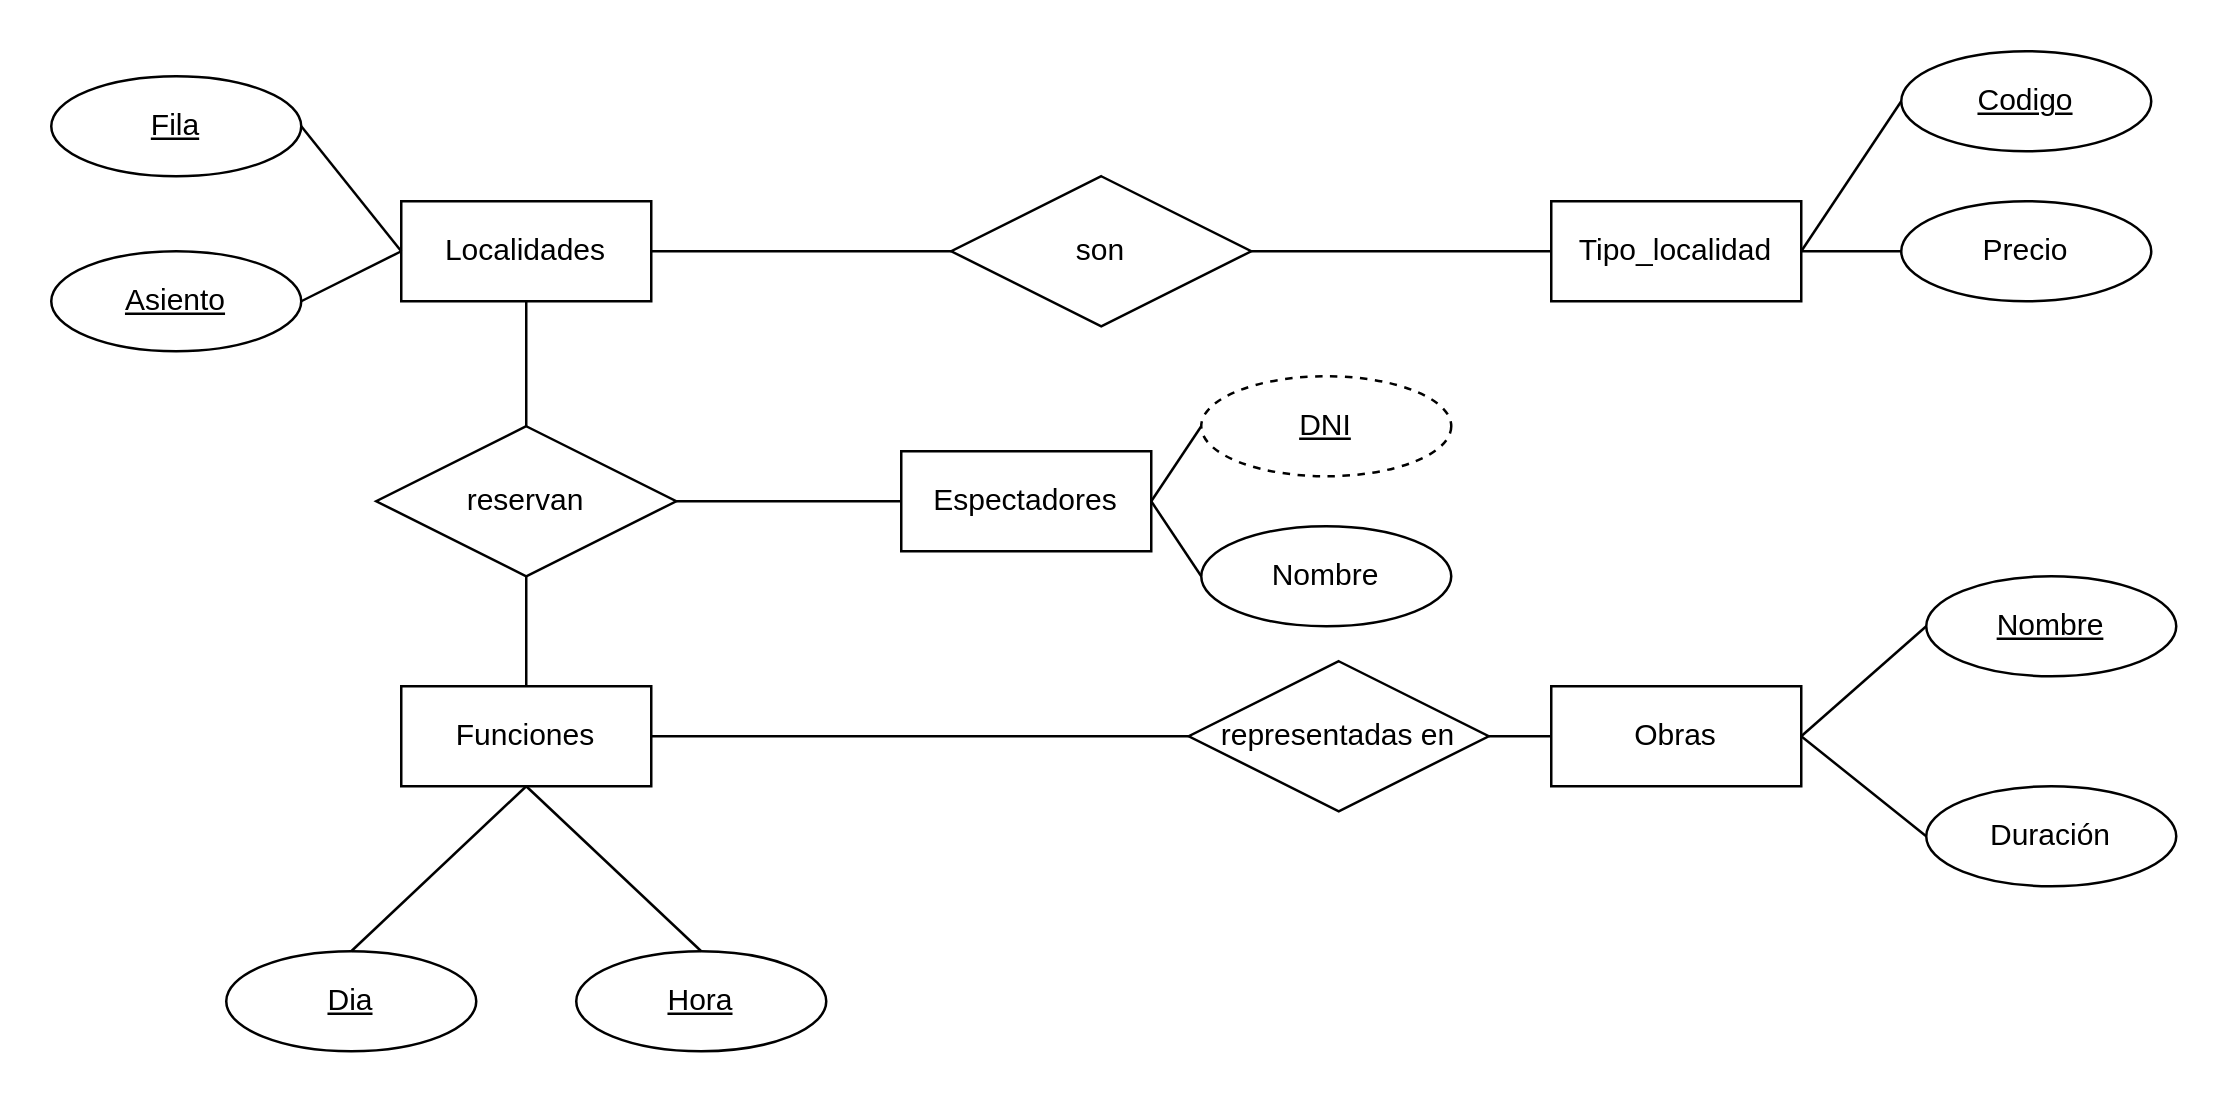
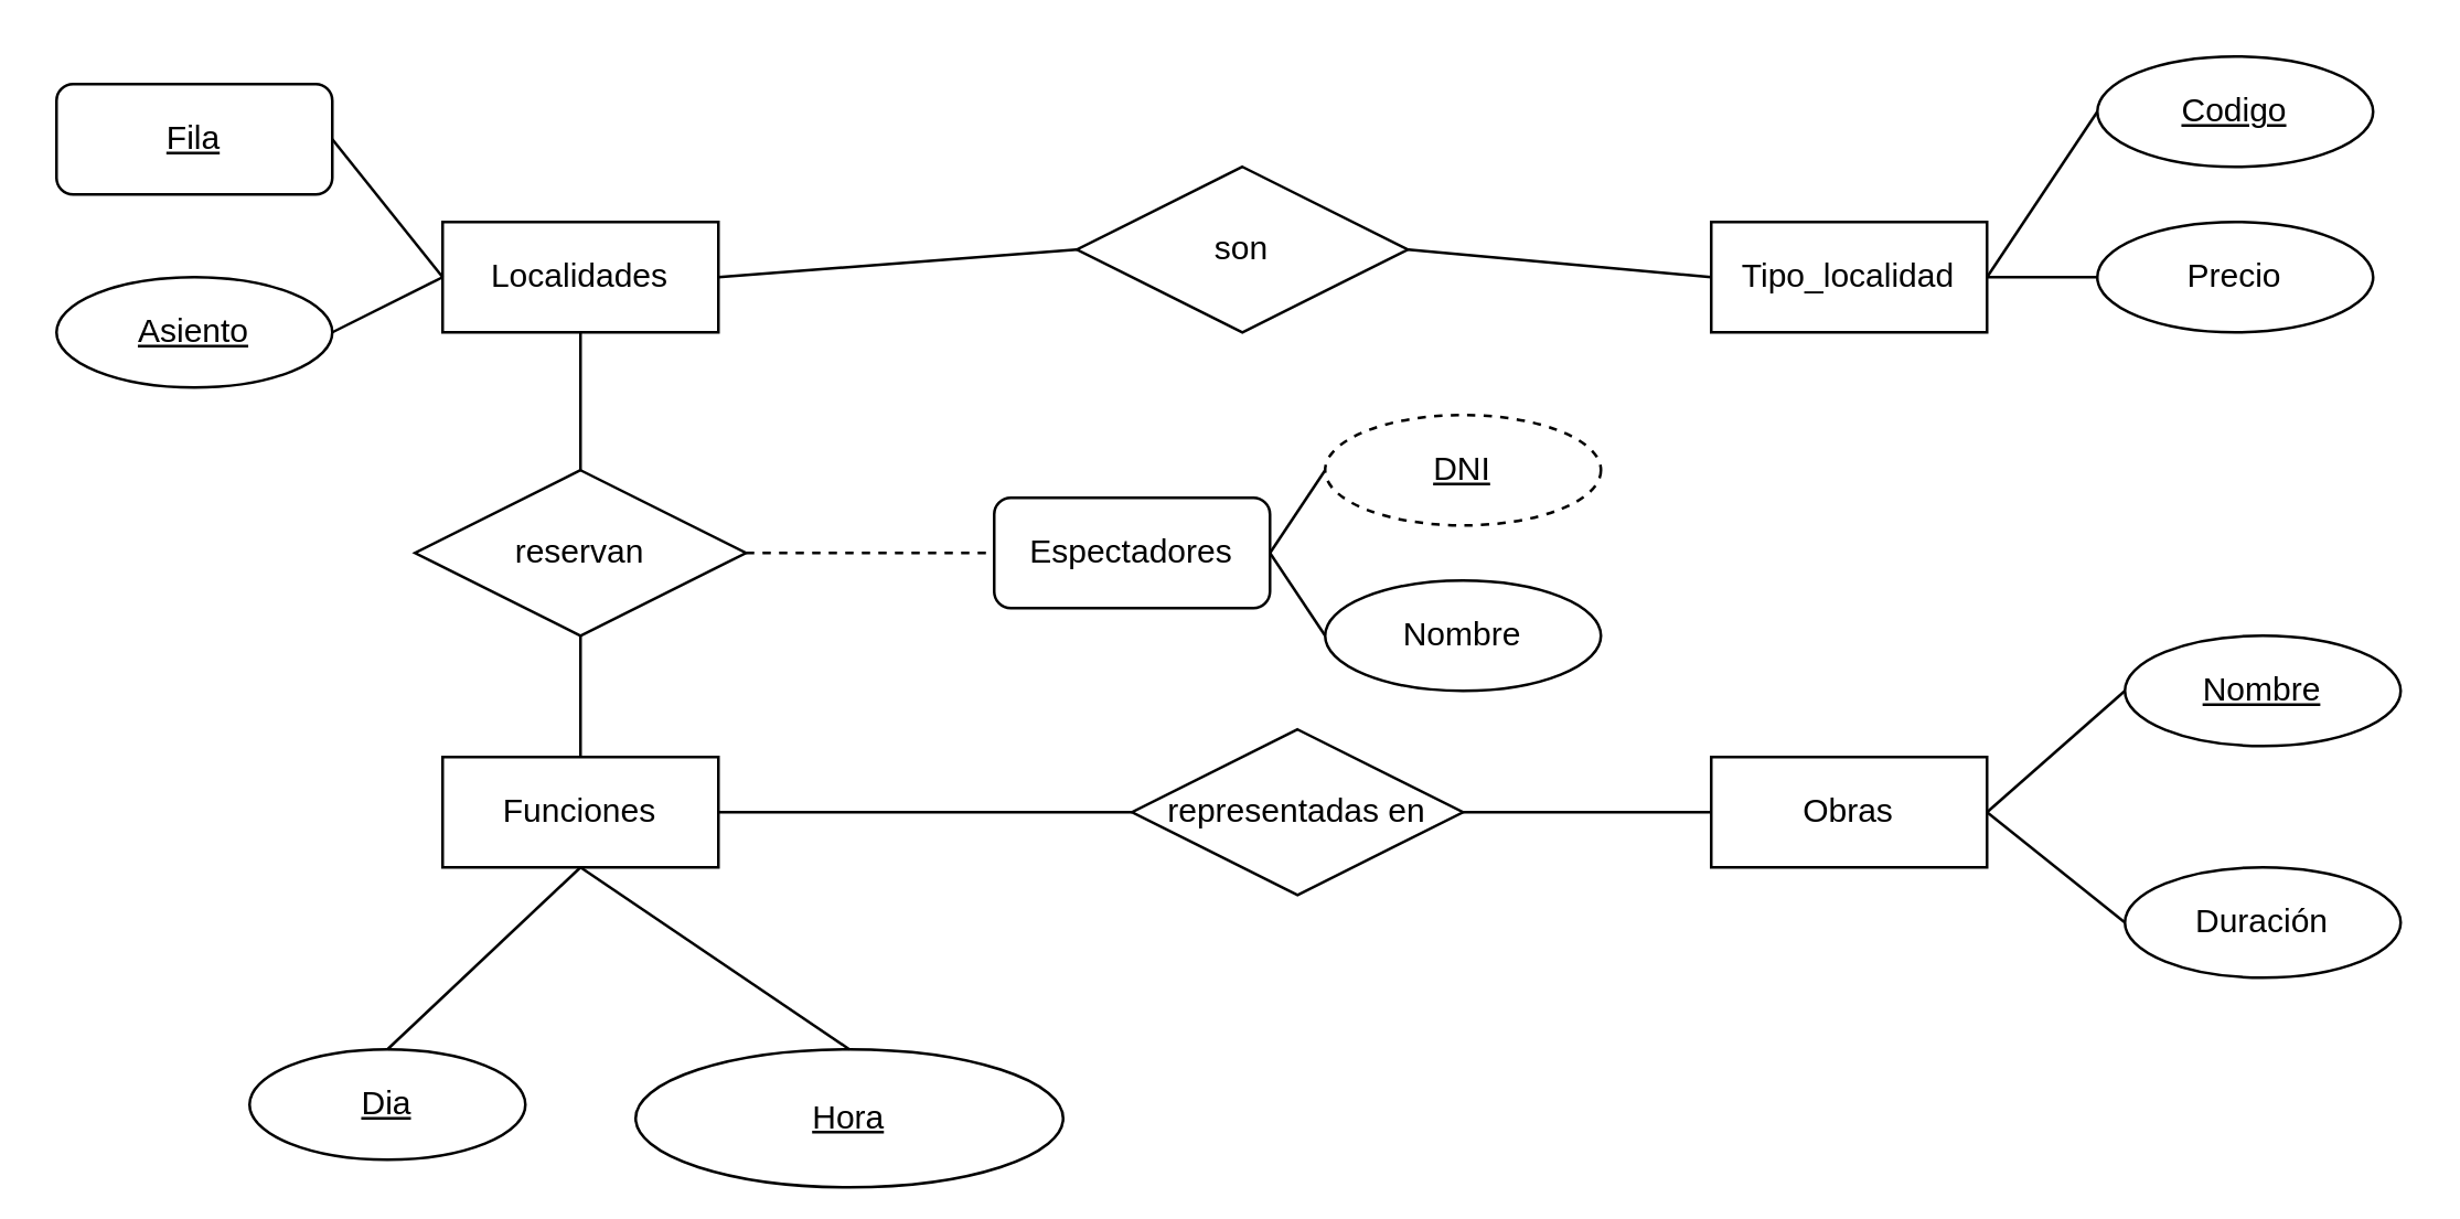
  <mxCell id="0" />
  <mxCell id="1" parent="0" />
  <mxCell id="2" value="Localidades" style="whiteSpace=wrap;html=1;align=center;" vertex="1" parent="1"><mxGeometry x="160" y="80" width="100" height="40" as="geometry" /></mxCell>
- <mxCell id="3" value="son" style="shape=rhombus;perimeter=rhombusPerimeter;whiteSpace=wrap;html=1;align=center;" vertex="1" parent="1"><mxGeometry x="380" y="70" width="120" height="60" as="geometry" /></mxCell>
+ <mxCell id="3" value="son" style="shape=rhombus;perimeter=rhombusPerimeter;whiteSpace=wrap;html=1;align=center;" vertex="1" parent="1"><mxGeometry x="390" y="60" width="120" height="60" as="geometry" /></mxCell>
  <mxCell id="4" value="Tipo_localidad" style="whiteSpace=wrap;html=1;align=center;" vertex="1" parent="1"><mxGeometry x="620" y="80" width="100" height="40" as="geometry" /></mxCell>
  <mxCell id="5" value="" style="endArrow=none;html=1;rounded=0;exitX=1;exitY=0.5;exitDx=0;exitDy=0;entryX=0;entryY=0.5;entryDx=0;entryDy=0;" edge="1" parent="1" source="2" target="3"><mxGeometry relative="1" as="geometry"><mxPoint x="460" y="200" as="sourcePoint" /><mxPoint x="620" y="200" as="targetPoint" /></mxGeometry></mxCell>
  <mxCell id="6" value="" style="endArrow=none;html=1;rounded=0;exitX=1;exitY=0.5;exitDx=0;exitDy=0;entryX=0;entryY=0.5;entryDx=0;entryDy=0;" edge="1" parent="1" source="3" target="4"><mxGeometry relative="1" as="geometry"><mxPoint x="460" y="200" as="sourcePoint" /><mxPoint x="620" y="200" as="targetPoint" /></mxGeometry></mxCell>
  <mxCell id="7" value="Codigo" style="ellipse;whiteSpace=wrap;html=1;align=center;fontStyle=4;" vertex="1" parent="1"><mxGeometry x="760" y="20" width="100" height="40" as="geometry" /></mxCell>
  <mxCell id="8" value="Precio" style="ellipse;whiteSpace=wrap;html=1;align=center;" vertex="1" parent="1"><mxGeometry x="760" y="80" width="100" height="40" as="geometry" /></mxCell>
  <mxCell id="9" value="" style="endArrow=none;html=1;rounded=0;entryX=0;entryY=0.5;entryDx=0;entryDy=0;exitX=1;exitY=0.5;exitDx=0;exitDy=0;" edge="1" parent="1" source="4" target="7"><mxGeometry relative="1" as="geometry"><mxPoint x="460" y="200" as="sourcePoint" /><mxPoint x="620" y="200" as="targetPoint" /></mxGeometry></mxCell>
  <mxCell id="10" value="" style="endArrow=none;html=1;rounded=0;entryX=0;entryY=0.5;entryDx=0;entryDy=0;exitX=1;exitY=0.5;exitDx=0;exitDy=0;" edge="1" parent="1" source="4" target="8"><mxGeometry relative="1" as="geometry"><mxPoint x="460" y="200" as="sourcePoint" /><mxPoint x="620" y="200" as="targetPoint" /></mxGeometry></mxCell>
- <mxCell id="11" value="Fila" style="ellipse;whiteSpace=wrap;html=1;align=center;fontStyle=4;" vertex="1" parent="1"><mxGeometry x="20" y="30" width="100" height="40" as="geometry" /></mxCell>
+ <mxCell id="11" value="Fila" style="whiteSpace=wrap;html=1;align=center;fontStyle=4;rounded=1;" vertex="1" parent="1"><mxGeometry x="20" y="30" width="100" height="40" as="geometry" /></mxCell>
  <mxCell id="12" value="Asiento" style="ellipse;whiteSpace=wrap;html=1;align=center;fontStyle=4;" vertex="1" parent="1"><mxGeometry x="20" y="100" width="100" height="40" as="geometry" /></mxCell>
  <mxCell id="13" value="" style="endArrow=none;html=1;rounded=0;exitX=1;exitY=0.5;exitDx=0;exitDy=0;entryX=0;entryY=0.5;entryDx=0;entryDy=0;" edge="1" parent="1" source="11" target="2"><mxGeometry relative="1" as="geometry"><mxPoint x="460" y="200" as="sourcePoint" /><mxPoint x="620" y="200" as="targetPoint" /></mxGeometry></mxCell>
  <mxCell id="14" value="" style="endArrow=none;html=1;rounded=0;exitX=1;exitY=0.5;exitDx=0;exitDy=0;entryX=0;entryY=0.5;entryDx=0;entryDy=0;" edge="1" parent="1" source="12" target="2"><mxGeometry relative="1" as="geometry"><mxPoint x="460" y="200" as="sourcePoint" /><mxPoint x="620" y="200" as="targetPoint" /></mxGeometry></mxCell>
  <mxCell id="15" value="Funciones" style="whiteSpace=wrap;html=1;align=center;" vertex="1" parent="1"><mxGeometry x="160" y="274" width="100" height="40" as="geometry" /></mxCell>
  <mxCell id="16" value="Obras" style="whiteSpace=wrap;html=1;align=center;" vertex="1" parent="1"><mxGeometry x="620" y="274" width="100" height="40" as="geometry" /></mxCell>
  <mxCell id="17" value="Nombre" style="ellipse;whiteSpace=wrap;html=1;align=center;fontStyle=4;" vertex="1" parent="1"><mxGeometry x="770" y="230" width="100" height="40" as="geometry" /></mxCell>
  <mxCell id="18" value="Duración" style="ellipse;whiteSpace=wrap;html=1;align=center;" vertex="1" parent="1"><mxGeometry x="770" y="314" width="100" height="40" as="geometry" /></mxCell>
  <mxCell id="19" value="" style="endArrow=none;html=1;rounded=0;entryX=0;entryY=0.5;entryDx=0;entryDy=0;exitX=1;exitY=0.5;exitDx=0;exitDy=0;" edge="1" parent="1" source="16" target="18"><mxGeometry relative="1" as="geometry"><mxPoint x="460" y="200" as="sourcePoint" /><mxPoint x="620" y="200" as="targetPoint" /></mxGeometry></mxCell>
  <mxCell id="20" value="" style="endArrow=none;html=1;rounded=0;entryX=0;entryY=0.5;entryDx=0;entryDy=0;exitX=1;exitY=0.5;exitDx=0;exitDy=0;" edge="1" parent="1" source="16" target="17"><mxGeometry relative="1" as="geometry"><mxPoint x="460" y="200" as="sourcePoint" /><mxPoint x="620" y="200" as="targetPoint" /></mxGeometry></mxCell>
- <mxCell id="21" value="representadas en" style="shape=rhombus;perimeter=rhombusPerimeter;whiteSpace=wrap;html=1;align=center;" vertex="1" parent="1"><mxGeometry x="475" y="264" width="120" height="60" as="geometry" /></mxCell>
+ <mxCell id="21" value="representadas en" style="shape=rhombus;perimeter=rhombusPerimeter;whiteSpace=wrap;html=1;align=center;" vertex="1" parent="1"><mxGeometry x="410" y="264" width="120" height="60" as="geometry" /></mxCell>
  <mxCell id="22" value="" style="endArrow=none;html=1;rounded=0;entryX=0;entryY=0.5;entryDx=0;entryDy=0;exitX=1;exitY=0.5;exitDx=0;exitDy=0;" edge="1" parent="1" source="21" target="16"><mxGeometry relative="1" as="geometry"><mxPoint x="460" y="200" as="sourcePoint" /><mxPoint x="620" y="200" as="targetPoint" /></mxGeometry></mxCell>
  <mxCell id="23" value="" style="endArrow=none;html=1;rounded=0;exitX=1;exitY=0.5;exitDx=0;exitDy=0;entryX=0;entryY=0.5;entryDx=0;entryDy=0;" edge="1" parent="1" source="15" target="21"><mxGeometry relative="1" as="geometry"><mxPoint x="460" y="200" as="sourcePoint" /><mxPoint x="620" y="200" as="targetPoint" /></mxGeometry></mxCell>
  <mxCell id="24" value="Dia" style="ellipse;whiteSpace=wrap;html=1;align=center;fontStyle=4;" vertex="1" parent="1"><mxGeometry x="90" y="380" width="100" height="40" as="geometry" /></mxCell>
- <mxCell id="25" value="Hora" style="ellipse;whiteSpace=wrap;html=1;align=center;fontStyle=4;" vertex="1" parent="1"><mxGeometry x="230" y="380" width="100" height="40" as="geometry" /></mxCell>
+ <mxCell id="25" value="Hora" style="ellipse;whiteSpace=wrap;html=1;align=center;fontStyle=4;" vertex="1" parent="1"><mxGeometry x="230" y="380" width="155" height="50" as="geometry" /></mxCell>
  <mxCell id="26" value="" style="endArrow=none;html=1;rounded=0;exitX=0.5;exitY=0;exitDx=0;exitDy=0;entryX=0.5;entryY=1;entryDx=0;entryDy=0;" edge="1" parent="1" source="24" target="15"><mxGeometry relative="1" as="geometry"><mxPoint x="410" y="240" as="sourcePoint" /><mxPoint x="570" y="240" as="targetPoint" /></mxGeometry></mxCell>
  <mxCell id="27" value="" style="endArrow=none;html=1;rounded=0;exitX=0.5;exitY=0;exitDx=0;exitDy=0;entryX=0.5;entryY=1;entryDx=0;entryDy=0;" edge="1" parent="1" source="25" target="15"><mxGeometry relative="1" as="geometry"><mxPoint x="410" y="240" as="sourcePoint" /><mxPoint x="570" y="240" as="targetPoint" /></mxGeometry></mxCell>
- <mxCell id="28" value="Espectadores" style="whiteSpace=wrap;html=1;align=center;" vertex="1" parent="1"><mxGeometry x="360" y="180" width="100" height="40" as="geometry" /></mxCell>
+ <mxCell id="28" value="Espectadores" style="whiteSpace=wrap;html=1;align=center;rounded=1;" vertex="1" parent="1"><mxGeometry x="360" y="180" width="100" height="40" as="geometry" /></mxCell>
  <mxCell id="29" value="reservan" style="shape=rhombus;perimeter=rhombusPerimeter;whiteSpace=wrap;html=1;align=center;" vertex="1" parent="1"><mxGeometry x="150" y="170" width="120" height="60" as="geometry" /></mxCell>
  <mxCell id="30" value="" style="endArrow=none;html=1;rounded=0;exitX=0.5;exitY=0;exitDx=0;exitDy=0;entryX=0.5;entryY=1;entryDx=0;entryDy=0;" edge="1" parent="1" source="15" target="29"><mxGeometry relative="1" as="geometry"><mxPoint x="410" y="240" as="sourcePoint" /><mxPoint x="570" y="240" as="targetPoint" /></mxGeometry></mxCell>
  <mxCell id="31" value="" style="endArrow=none;html=1;rounded=0;exitX=0.5;exitY=1;exitDx=0;exitDy=0;entryX=0.5;entryY=0;entryDx=0;entryDy=0;" edge="1" parent="1" source="2" target="29"><mxGeometry relative="1" as="geometry"><mxPoint x="410" y="240" as="sourcePoint" /><mxPoint x="570" y="240" as="targetPoint" /></mxGeometry></mxCell>
- <mxCell id="32" value="" style="endArrow=none;html=1;rounded=0;exitX=1;exitY=0.5;exitDx=0;exitDy=0;entryX=0;entryY=0.5;entryDx=0;entryDy=0;" edge="1" parent="1" source="29" target="28"><mxGeometry relative="1" as="geometry"><mxPoint x="410" y="240" as="sourcePoint" /><mxPoint x="570" y="240" as="targetPoint" /></mxGeometry></mxCell>
+ <mxCell id="32" value="" style="endArrow=none;html=1;rounded=0;exitX=1;exitY=0.5;exitDx=0;exitDy=0;entryX=0;entryY=0.5;entryDx=0;entryDy=0;dashed=1;" edge="1" parent="1" source="29" target="28"><mxGeometry relative="1" as="geometry"><mxPoint x="410" y="240" as="sourcePoint" /><mxPoint x="570" y="240" as="targetPoint" /></mxGeometry></mxCell>
  <mxCell id="33" value="DNI" style="ellipse;whiteSpace=wrap;html=1;align=center;fontStyle=4;dashed=1;" vertex="1" parent="1"><mxGeometry x="480" y="150" width="100" height="40" as="geometry" /></mxCell>
  <mxCell id="34" value="Nombre" style="ellipse;whiteSpace=wrap;html=1;align=center;" vertex="1" parent="1"><mxGeometry x="480" y="210" width="100" height="40" as="geometry" /></mxCell>
  <mxCell id="35" value="" style="endArrow=none;html=1;rounded=0;exitX=1;exitY=0.5;exitDx=0;exitDy=0;entryX=0;entryY=0.5;entryDx=0;entryDy=0;" edge="1" parent="1" source="28" target="33"><mxGeometry relative="1" as="geometry"><mxPoint x="410" y="240" as="sourcePoint" /><mxPoint x="570" y="240" as="targetPoint" /></mxGeometry></mxCell>
  <mxCell id="36" value="" style="endArrow=none;html=1;rounded=0;exitX=1;exitY=0.5;exitDx=0;exitDy=0;entryX=0;entryY=0.5;entryDx=0;entryDy=0;" edge="1" parent="1" source="28" target="34"><mxGeometry relative="1" as="geometry"><mxPoint x="410" y="240" as="sourcePoint" /><mxPoint x="570" y="240" as="targetPoint" /></mxGeometry></mxCell>
